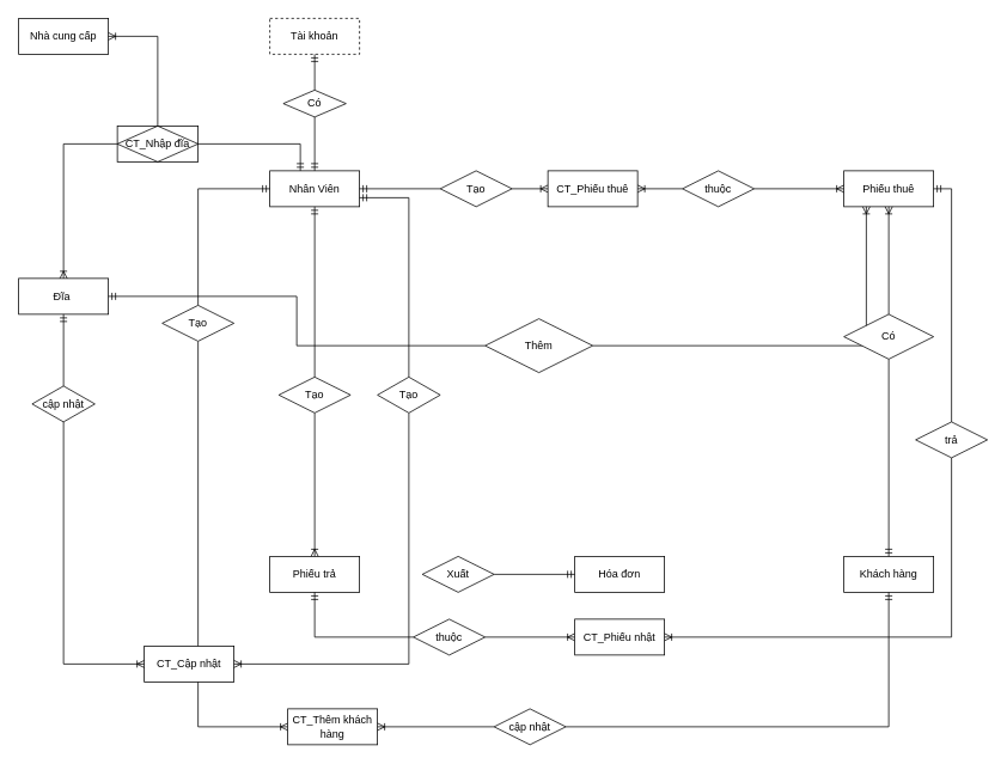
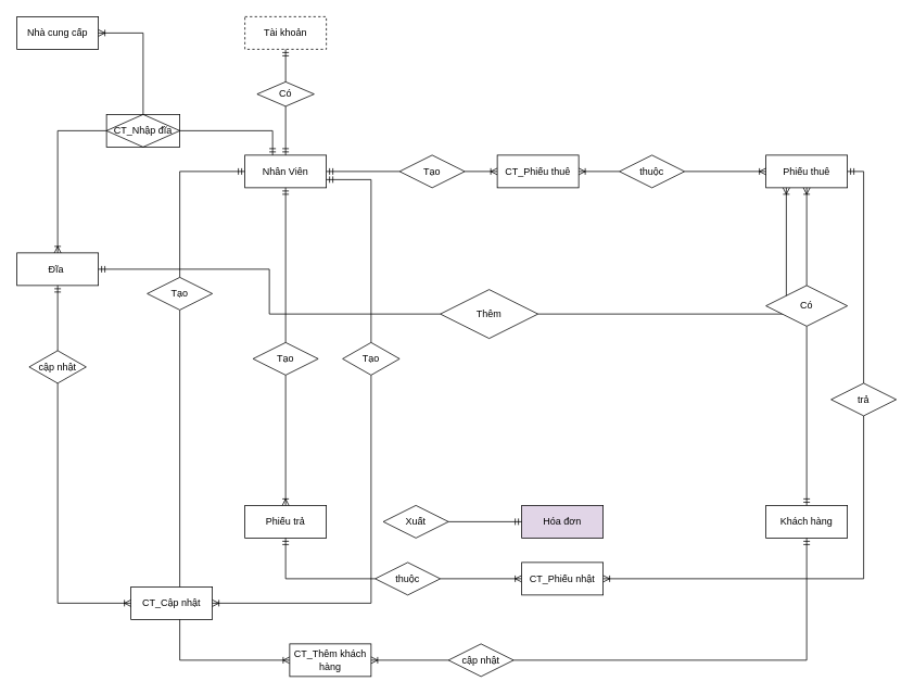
  <mxCell id="0" />
  <mxCell id="1" parent="0" />
  <mxCell id="2" value="Nhân Viên" style="whiteSpace=wrap;html=1;align=center;" parent="1" vertex="1"><mxGeometry x="300" y="190" width="100" height="40" as="geometry" /></mxCell>
  <mxCell id="3" value="Đĩa&amp;nbsp;" style="whiteSpace=wrap;html=1;align=center;" parent="1" vertex="1"><mxGeometry x="20" y="310" width="100" height="40" as="geometry" /></mxCell>
  <mxCell id="4" value="Khách hàng" style="whiteSpace=wrap;html=1;align=center;" parent="1" vertex="1"><mxGeometry x="940" y="620" width="100" height="40" as="geometry" /></mxCell>
  <mxCell id="5" value="Tài khoản" style="whiteSpace=wrap;html=1;align=center;dashed=1;" parent="1" vertex="1"><mxGeometry x="300" y="20" width="100" height="40" as="geometry" /></mxCell>
  <mxCell id="6" style="edgeStyle=orthogonalEdgeStyle;rounded=0;orthogonalLoop=1;jettySize=auto;html=1;exitX=0.5;exitY=1;exitDx=0;exitDy=0;entryX=0.5;entryY=0;entryDx=0;entryDy=0;endArrow=ERmandOne;endFill=0;" parent="1" source="8" target="2" edge="1"><mxGeometry relative="1" as="geometry" /></mxCell>
  <mxCell id="7" style="edgeStyle=orthogonalEdgeStyle;rounded=0;orthogonalLoop=1;jettySize=auto;html=1;exitX=0.5;exitY=0;exitDx=0;exitDy=0;entryX=0.5;entryY=1;entryDx=0;entryDy=0;endArrow=ERmandOne;endFill=0;" parent="1" source="8" target="5" edge="1"><mxGeometry relative="1" as="geometry" /></mxCell>
  <mxCell id="8" value="Có" style="shape=rhombus;perimeter=rhombusPerimeter;whiteSpace=wrap;html=1;align=center;" parent="1" vertex="1"><mxGeometry x="315" y="100" width="70" height="30" as="geometry" /></mxCell>
  <mxCell id="9" value="Nhà cung cấp" style="whiteSpace=wrap;html=1;align=center;" parent="1" vertex="1"><mxGeometry x="20" y="20" width="100" height="40" as="geometry" /></mxCell>
  <mxCell id="10" style="edgeStyle=orthogonalEdgeStyle;rounded=0;orthogonalLoop=1;jettySize=auto;html=1;exitX=0.5;exitY=0;exitDx=0;exitDy=0;entryX=1;entryY=0.5;entryDx=0;entryDy=0;endArrow=ERoneToMany;endFill=0;" parent="1" source="12" target="9" edge="1"><mxGeometry relative="1" as="geometry" /></mxCell>
  <mxCell id="11" style="edgeStyle=orthogonalEdgeStyle;rounded=0;orthogonalLoop=1;jettySize=auto;html=1;exitX=0;exitY=0.5;exitDx=0;exitDy=0;entryX=0.5;entryY=0;entryDx=0;entryDy=0;endArrow=ERoneToMany;endFill=0;" parent="1" source="12" target="3" edge="1"><mxGeometry relative="1" as="geometry" /></mxCell>
  <mxCell id="12" value="CT_Nhập đĩa" style="shape=associativeEntity;whiteSpace=wrap;html=1;align=center;" parent="1" vertex="1"><mxGeometry x="130" y="140" width="90" height="40" as="geometry" /></mxCell>
  <mxCell id="13" style="edgeStyle=orthogonalEdgeStyle;rounded=0;orthogonalLoop=1;jettySize=auto;html=1;exitX=1;exitY=0.5;exitDx=0;exitDy=0;entryX=0.34;entryY=0;entryDx=0;entryDy=0;entryPerimeter=0;endArrow=ERmandOne;endFill=0;" parent="1" source="12" target="2" edge="1"><mxGeometry relative="1" as="geometry" /></mxCell>
  <mxCell id="14" value="Phiếu thuê" style="whiteSpace=wrap;html=1;align=center;" parent="1" vertex="1"><mxGeometry x="940" y="190" width="100" height="40" as="geometry" /></mxCell>
  <mxCell id="15" style="edgeStyle=orthogonalEdgeStyle;rounded=0;orthogonalLoop=1;jettySize=auto;html=1;exitX=0;exitY=0.5;exitDx=0;exitDy=0;entryX=1;entryY=0.5;entryDx=0;entryDy=0;endArrow=ERmandOne;endFill=0;" parent="1" source="48" target="2" edge="1"><mxGeometry relative="1" as="geometry"><mxPoint x="550" y="210" as="sourcePoint" /></mxGeometry></mxCell>
  <mxCell id="16" style="edgeStyle=orthogonalEdgeStyle;rounded=0;orthogonalLoop=1;jettySize=auto;html=1;exitX=1;exitY=0.5;exitDx=0;exitDy=0;endArrow=ERoneToMany;endFill=0;" parent="1" source="51" target="14" edge="1"><mxGeometry relative="1" as="geometry"><mxPoint x="890" y="480" as="sourcePoint" /></mxGeometry></mxCell>
  <mxCell id="17" style="edgeStyle=orthogonalEdgeStyle;rounded=0;orthogonalLoop=1;jettySize=auto;html=1;exitX=0;exitY=0.5;exitDx=0;exitDy=0;entryX=1;entryY=0.5;entryDx=0;entryDy=0;endArrow=ERmandOne;endFill=0;" parent="1" source="39" target="3" edge="1"><mxGeometry relative="1" as="geometry"><mxPoint x="545" y="330" as="sourcePoint" /></mxGeometry></mxCell>
  <mxCell id="18" style="edgeStyle=orthogonalEdgeStyle;rounded=0;orthogonalLoop=1;jettySize=auto;html=1;exitX=1;exitY=0.5;exitDx=0;exitDy=0;entryX=0.25;entryY=1;entryDx=0;entryDy=0;endArrow=ERoneToMany;endFill=0;" parent="1" source="39" target="14" edge="1"><mxGeometry relative="1" as="geometry"><mxPoint x="635" y="330" as="sourcePoint" /></mxGeometry></mxCell>
  <mxCell id="19" style="edgeStyle=orthogonalEdgeStyle;rounded=0;orthogonalLoop=1;jettySize=auto;html=1;exitX=0.5;exitY=1;exitDx=0;exitDy=0;entryX=0.5;entryY=0;entryDx=0;entryDy=0;endArrow=ERmandOne;endFill=0;" parent="1" source="21" target="4" edge="1"><mxGeometry relative="1" as="geometry" /></mxCell>
  <mxCell id="20" style="edgeStyle=orthogonalEdgeStyle;rounded=0;orthogonalLoop=1;jettySize=auto;html=1;exitX=0.5;exitY=0;exitDx=0;exitDy=0;entryX=0.5;entryY=1;entryDx=0;entryDy=0;endArrow=ERoneToMany;endFill=0;" parent="1" source="21" target="14" edge="1"><mxGeometry relative="1" as="geometry" /></mxCell>
  <mxCell id="21" value="Có" style="shape=rhombus;perimeter=rhombusPerimeter;whiteSpace=wrap;html=1;align=center;" parent="1" vertex="1"><mxGeometry x="940" y="350" width="100" height="50" as="geometry" /></mxCell>
  <mxCell id="22" value="Phiếu trả" style="whiteSpace=wrap;html=1;align=center;" parent="1" vertex="1"><mxGeometry x="300" y="620" width="100" height="40" as="geometry" /></mxCell>
  <mxCell id="23" style="edgeStyle=orthogonalEdgeStyle;rounded=0;orthogonalLoop=1;jettySize=auto;html=1;exitX=0.5;exitY=0;exitDx=0;exitDy=0;entryX=0.5;entryY=1;entryDx=0;entryDy=0;endArrow=ERmandOne;endFill=0;" parent="1" source="25" target="2" edge="1"><mxGeometry relative="1" as="geometry" /></mxCell>
  <mxCell id="24" style="edgeStyle=orthogonalEdgeStyle;rounded=0;orthogonalLoop=1;jettySize=auto;html=1;exitX=0.5;exitY=1;exitDx=0;exitDy=0;entryX=0.5;entryY=0;entryDx=0;entryDy=0;endArrow=ERoneToMany;endFill=0;" parent="1" source="25" target="22" edge="1"><mxGeometry relative="1" as="geometry"><mxPoint x="350" y="420" as="targetPoint" /></mxGeometry></mxCell>
  <mxCell id="25" value="Tạo" style="shape=rhombus;perimeter=rhombusPerimeter;whiteSpace=wrap;html=1;align=center;" parent="1" vertex="1"><mxGeometry x="310" y="420" width="80" height="40" as="geometry" /></mxCell>
  <mxCell id="26" style="edgeStyle=orthogonalEdgeStyle;rounded=0;orthogonalLoop=1;jettySize=auto;html=1;exitX=0;exitY=0.5;exitDx=0;exitDy=0;entryX=0.5;entryY=1;entryDx=0;entryDy=0;endArrow=ERmandOne;endFill=0;" parent="1" source="28" target="22" edge="1"><mxGeometry relative="1" as="geometry" /></mxCell>
  <mxCell id="27" style="edgeStyle=orthogonalEdgeStyle;rounded=0;orthogonalLoop=1;jettySize=auto;html=1;exitX=1;exitY=0.5;exitDx=0;exitDy=0;entryX=0;entryY=0.5;entryDx=0;entryDy=0;endArrow=ERoneToMany;endFill=0;" edge="1" parent="1" source="28" target="52"><mxGeometry relative="1" as="geometry" /></mxCell>
  <mxCell id="28" value="thuộc" style="shape=rhombus;perimeter=rhombusPerimeter;whiteSpace=wrap;html=1;align=center;" parent="1" vertex="1"><mxGeometry x="460" y="690" width="80" height="40" as="geometry" /></mxCell>
  <mxCell id="29" style="edgeStyle=orthogonalEdgeStyle;rounded=0;orthogonalLoop=1;jettySize=auto;html=1;exitX=0.5;exitY=0;exitDx=0;exitDy=0;entryX=0;entryY=0.5;entryDx=0;entryDy=0;endArrow=ERmandOne;endFill=0;" parent="1" source="31" target="2" edge="1"><mxGeometry relative="1" as="geometry" /></mxCell>
  <mxCell id="30" style="edgeStyle=orthogonalEdgeStyle;rounded=0;orthogonalLoop=1;jettySize=auto;html=1;exitX=0.5;exitY=1;exitDx=0;exitDy=0;entryX=0;entryY=0.5;entryDx=0;entryDy=0;endArrow=ERoneToMany;endFill=0;" parent="1" source="31" target="40" edge="1"><mxGeometry relative="1" as="geometry" /></mxCell>
  <mxCell id="31" value="Tạo" style="shape=rhombus;perimeter=rhombusPerimeter;whiteSpace=wrap;html=1;align=center;" parent="1" vertex="1"><mxGeometry x="180" y="340" width="80" height="40" as="geometry" /></mxCell>
  <mxCell id="32" value="CT_Cập nhật" style="whiteSpace=wrap;html=1;align=center;" parent="1" vertex="1"><mxGeometry x="160" y="720" width="100" height="40" as="geometry" /></mxCell>
  <mxCell id="33" style="edgeStyle=orthogonalEdgeStyle;rounded=0;orthogonalLoop=1;jettySize=auto;html=1;exitX=0.5;exitY=0;exitDx=0;exitDy=0;entryX=1;entryY=0.75;entryDx=0;entryDy=0;endArrow=ERmandOne;endFill=0;" parent="1" source="35" target="2" edge="1"><mxGeometry relative="1" as="geometry" /></mxCell>
  <mxCell id="34" style="edgeStyle=orthogonalEdgeStyle;rounded=0;orthogonalLoop=1;jettySize=auto;html=1;exitX=0.5;exitY=1;exitDx=0;exitDy=0;entryX=1;entryY=0.5;entryDx=0;entryDy=0;endArrow=ERoneToMany;endFill=0;" parent="1" source="35" target="32" edge="1"><mxGeometry relative="1" as="geometry" /></mxCell>
  <mxCell id="35" value="Tạo" style="shape=rhombus;perimeter=rhombusPerimeter;whiteSpace=wrap;html=1;align=center;" parent="1" vertex="1"><mxGeometry x="420" y="420" width="70" height="40" as="geometry" /></mxCell>
  <mxCell id="36" style="edgeStyle=orthogonalEdgeStyle;rounded=0;orthogonalLoop=1;jettySize=auto;html=1;exitX=0.5;exitY=1;exitDx=0;exitDy=0;entryX=0;entryY=0.5;entryDx=0;entryDy=0;endArrow=ERoneToMany;endFill=0;" parent="1" source="38" target="32" edge="1"><mxGeometry relative="1" as="geometry" /></mxCell>
  <mxCell id="37" style="edgeStyle=orthogonalEdgeStyle;rounded=0;orthogonalLoop=1;jettySize=auto;html=1;exitX=0.5;exitY=0;exitDx=0;exitDy=0;entryX=0.5;entryY=1;entryDx=0;entryDy=0;endArrow=ERmandOne;endFill=0;" parent="1" source="38" target="3" edge="1"><mxGeometry relative="1" as="geometry" /></mxCell>
  <mxCell id="38" value="cập nhật" style="shape=rhombus;perimeter=rhombusPerimeter;whiteSpace=wrap;html=1;align=center;" parent="1" vertex="1"><mxGeometry x="35" y="430" width="70" height="40" as="geometry" /></mxCell>
  <mxCell id="39" value="Thêm" style="shape=rhombus;perimeter=rhombusPerimeter;whiteSpace=wrap;html=1;align=center;" parent="1" vertex="1"><mxGeometry x="540" y="355" width="120" height="60" as="geometry" /></mxCell>
- <mxCell id="40" value="CT_Thêm khách hàng" style="whiteSpace=wrap;html=1;align=center;" parent="1" vertex="1"><mxGeometry x="320" y="790" width="100" height="40" as="geometry" /></mxCell>
+ <mxCell id="40" value="CT_Thêm khách hàng" style="whiteSpace=wrap;html=1;align=center;" parent="1" vertex="1"><mxGeometry x="355" y="790" width="100" height="40" as="geometry" /></mxCell>
  <mxCell id="41" style="edgeStyle=orthogonalEdgeStyle;rounded=0;orthogonalLoop=1;jettySize=auto;html=1;exitX=0;exitY=0.5;exitDx=0;exitDy=0;entryX=1;entryY=0.5;entryDx=0;entryDy=0;endArrow=ERoneToMany;endFill=0;" parent="1" source="43" target="40" edge="1"><mxGeometry relative="1" as="geometry" /></mxCell>
  <mxCell id="42" style="edgeStyle=orthogonalEdgeStyle;rounded=0;orthogonalLoop=1;jettySize=auto;html=1;exitX=1;exitY=0.5;exitDx=0;exitDy=0;entryX=0.5;entryY=1;entryDx=0;entryDy=0;endArrow=ERmandOne;endFill=0;" parent="1" source="43" target="4" edge="1"><mxGeometry relative="1" as="geometry" /></mxCell>
  <mxCell id="43" value="cập nhật" style="shape=rhombus;perimeter=rhombusPerimeter;whiteSpace=wrap;html=1;align=center;" parent="1" vertex="1"><mxGeometry x="550" y="790" width="80" height="40" as="geometry" /></mxCell>
- <mxCell id="44" value="Hóa đơn" style="whiteSpace=wrap;html=1;align=center;" parent="1" vertex="1"><mxGeometry x="640" y="620" width="100" height="40" as="geometry" /></mxCell>
+ <mxCell id="44" value="Hóa đơn" style="whiteSpace=wrap;html=1;align=center;fillColor=#e1d5e7;" parent="1" vertex="1"><mxGeometry x="640" y="620" width="100" height="40" as="geometry" /></mxCell>
  <mxCell id="45" style="edgeStyle=orthogonalEdgeStyle;rounded=0;orthogonalLoop=1;jettySize=auto;html=1;exitX=1;exitY=0.5;exitDx=0;exitDy=0;entryX=0;entryY=0.5;entryDx=0;entryDy=0;endArrow=ERmandOne;endFill=0;" parent="1" source="46" target="44" edge="1"><mxGeometry relative="1" as="geometry" /></mxCell>
  <mxCell id="46" value="Xuất" style="shape=rhombus;perimeter=rhombusPerimeter;whiteSpace=wrap;html=1;align=center;" parent="1" vertex="1"><mxGeometry x="470" y="620" width="80" height="40" as="geometry" /></mxCell>
  <mxCell id="47" style="edgeStyle=orthogonalEdgeStyle;rounded=0;orthogonalLoop=1;jettySize=auto;html=1;exitX=1;exitY=0.5;exitDx=0;exitDy=0;entryX=0;entryY=0.5;entryDx=0;entryDy=0;endArrow=ERoneToMany;endFill=0;" parent="1" source="48" target="49" edge="1"><mxGeometry relative="1" as="geometry" /></mxCell>
  <mxCell id="48" value="Tạo" style="shape=rhombus;perimeter=rhombusPerimeter;whiteSpace=wrap;html=1;align=center;" parent="1" vertex="1"><mxGeometry x="490" y="190" width="80" height="40" as="geometry" /></mxCell>
  <mxCell id="49" value="CT_Phiếu thuê" style="whiteSpace=wrap;html=1;align=center;" parent="1" vertex="1"><mxGeometry x="610" y="190" width="100" height="40" as="geometry" /></mxCell>
  <mxCell id="50" style="edgeStyle=orthogonalEdgeStyle;rounded=0;orthogonalLoop=1;jettySize=auto;html=1;entryX=1;entryY=0.5;entryDx=0;entryDy=0;endArrow=ERoneToMany;endFill=0;" parent="1" source="51" target="49" edge="1"><mxGeometry relative="1" as="geometry" /></mxCell>
  <mxCell id="51" value="thuộc" style="shape=rhombus;perimeter=rhombusPerimeter;whiteSpace=wrap;html=1;align=center;" parent="1" vertex="1"><mxGeometry x="760" y="190" width="80" height="40" as="geometry" /></mxCell>
  <mxCell id="52" value="CT_Phiếu nhật" style="whiteSpace=wrap;html=1;align=center;" vertex="1" parent="1"><mxGeometry x="640" y="690" width="100" height="40" as="geometry" /></mxCell>
  <mxCell id="53" style="edgeStyle=orthogonalEdgeStyle;rounded=0;orthogonalLoop=1;jettySize=auto;html=1;exitX=0.5;exitY=1;exitDx=0;exitDy=0;entryX=1;entryY=0.5;entryDx=0;entryDy=0;endArrow=ERoneToMany;endFill=0;" edge="1" parent="1" source="55" target="52"><mxGeometry relative="1" as="geometry" /></mxCell>
  <mxCell id="54" style="edgeStyle=orthogonalEdgeStyle;rounded=0;orthogonalLoop=1;jettySize=auto;html=1;exitX=0.5;exitY=0;exitDx=0;exitDy=0;entryX=1;entryY=0.5;entryDx=0;entryDy=0;endArrow=ERmandOne;endFill=0;" edge="1" parent="1" source="55" target="14"><mxGeometry relative="1" as="geometry" /></mxCell>
  <mxCell id="55" value="trả" style="shape=rhombus;perimeter=rhombusPerimeter;whiteSpace=wrap;html=1;align=center;" vertex="1" parent="1"><mxGeometry x="1020" y="470" width="80" height="40" as="geometry" /></mxCell>
